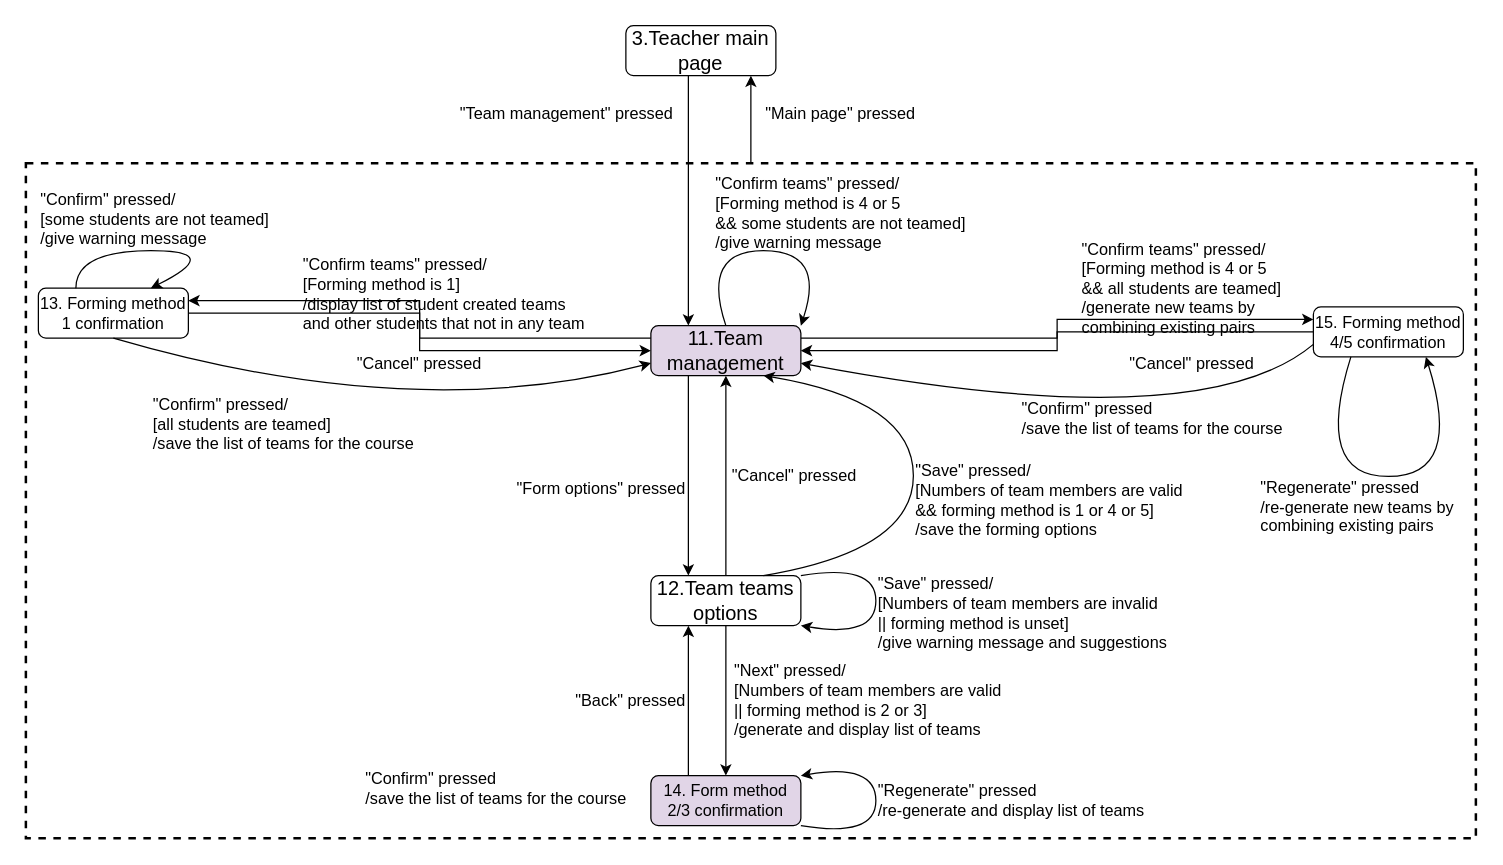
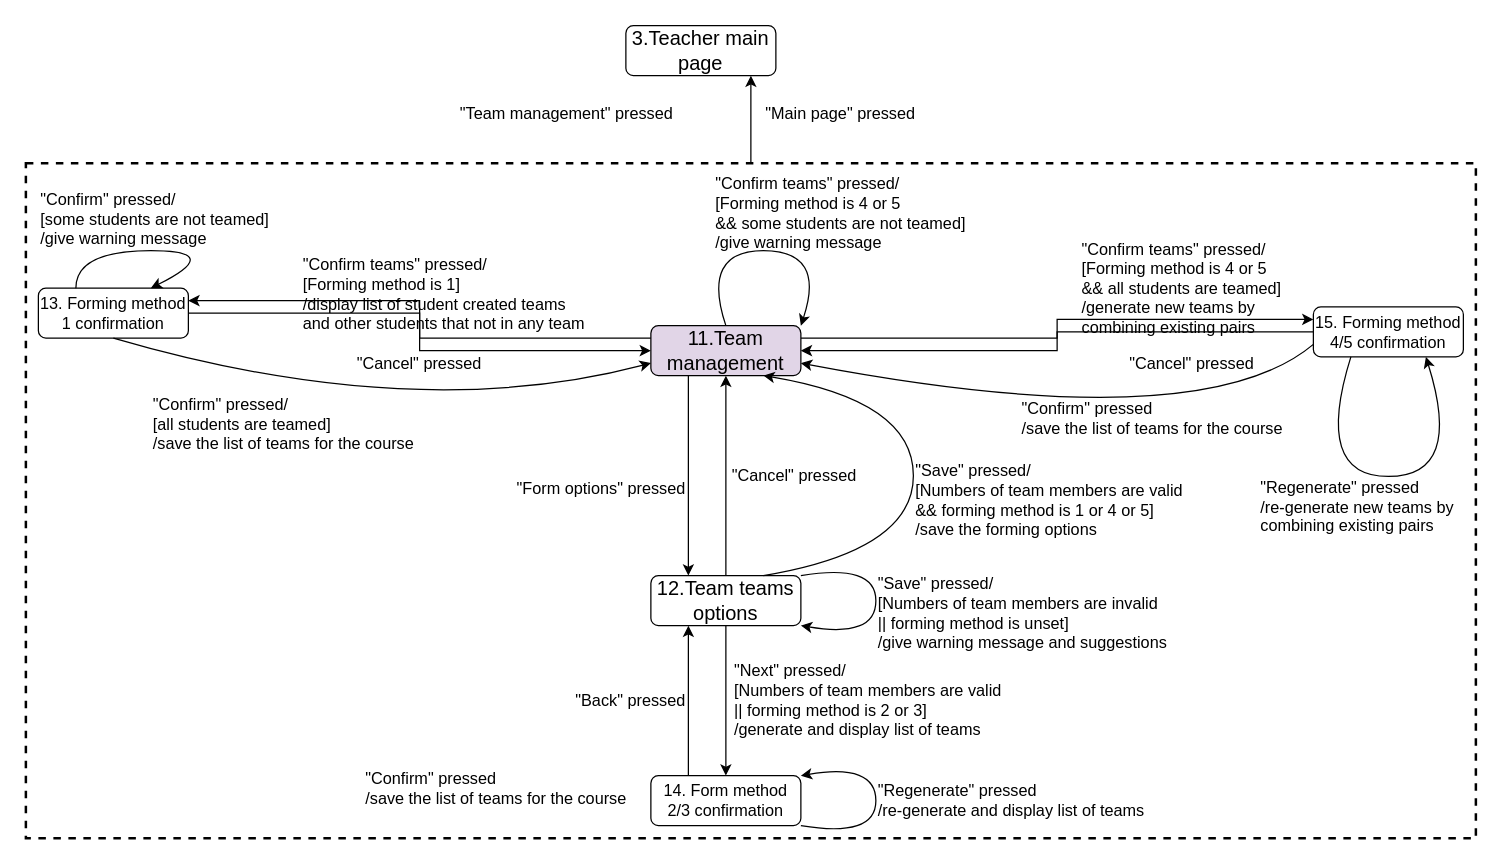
  <mxCell id="0" />
  <mxCell id="1" parent="0" />
  <mxCell id="2" value="" style="rounded=0;whiteSpace=wrap;html=1;align=right;fillColor=none;dashed=1;strokeWidth=2;" parent="1" vertex="1"><mxGeometry x="20" y="130" width="1160" height="540" as="geometry" /></mxCell>
  <mxCell id="3" value="&lt;font style=&quot;font-size: 16px&quot;&gt;3.Teacher main page&lt;/font&gt;" style="rounded=1;whiteSpace=wrap;html=1;" parent="1" vertex="1"><mxGeometry x="500" y="20" width="120" height="40" as="geometry" /></mxCell>
  <mxCell id="4" style="edgeStyle=orthogonalEdgeStyle;rounded=0;orthogonalLoop=1;jettySize=auto;html=1;" parent="1" source="2" target="3" edge="1"><mxGeometry relative="1" as="geometry"><mxPoint x="580" y="60" as="targetPoint" /><Array as="points"><mxPoint x="600" y="90" /><mxPoint x="600" y="90" /></Array></mxGeometry></mxCell>
  <mxCell id="5" style="edgeStyle=orthogonalEdgeStyle;rounded=0;orthogonalLoop=1;jettySize=auto;html=1;exitX=0.25;exitY=1;exitDx=0;exitDy=0;entryX=0.25;entryY=0;entryDx=0;entryDy=0;" parent="1" source="7" target="12" edge="1"><mxGeometry relative="1" as="geometry" /></mxCell>
  <mxCell id="6" style="edgeStyle=orthogonalEdgeStyle;rounded=0;orthogonalLoop=1;jettySize=auto;html=1;exitX=1;exitY=0.25;exitDx=0;exitDy=0;entryX=0;entryY=0.25;entryDx=0;entryDy=0;" parent="1" source="7" target="36" edge="1"><mxGeometry relative="1" as="geometry" /></mxCell>
  <mxCell id="7" value="&lt;font style=&quot;font-size: 16px&quot;&gt;11.Team management&lt;/font&gt;" style="rounded=1;whiteSpace=wrap;html=1;fillColor=#e1d5e7;" parent="1" vertex="1"><mxGeometry x="520" y="260" width="120" height="40" as="geometry" /></mxCell>
  <mxCell id="8" value="&lt;font style=&quot;font-size: 13px&quot;&gt;&quot;Team management&quot; pressed&lt;/font&gt;" style="text;html=1;strokeColor=none;fillColor=none;align=right;verticalAlign=middle;whiteSpace=wrap;rounded=0;" parent="1" vertex="1"><mxGeometry x="360" y="80" width="180" height="20" as="geometry" /></mxCell>
  <mxCell id="9" style="edgeStyle=orthogonalEdgeStyle;rounded=0;orthogonalLoop=1;jettySize=auto;html=1;exitX=0.5;exitY=0;exitDx=0;exitDy=0;" parent="1" source="12" edge="1"><mxGeometry relative="1" as="geometry"><mxPoint x="580" y="300" as="targetPoint" /><Array as="points" /></mxGeometry></mxCell>
  <mxCell id="10" style="edgeStyle=orthogonalEdgeStyle;rounded=0;orthogonalLoop=1;jettySize=auto;html=1;entryX=1;entryY=0.25;entryDx=0;entryDy=0;exitX=0;exitY=0.25;exitDx=0;exitDy=0;" parent="1" source="7" target="17" edge="1"><mxGeometry relative="1" as="geometry"><mxPoint x="510" y="280" as="sourcePoint" /></mxGeometry></mxCell>
  <mxCell id="11" style="edgeStyle=orthogonalEdgeStyle;rounded=0;orthogonalLoop=1;jettySize=auto;html=1;exitX=0.5;exitY=1;exitDx=0;exitDy=0;entryX=0.5;entryY=0;entryDx=0;entryDy=0;" parent="1" source="12" target="28" edge="1"><mxGeometry relative="1" as="geometry" /></mxCell>
  <mxCell id="12" value="&lt;span style=&quot;font-size: 16px&quot;&gt;12.Team teams options&lt;/span&gt;" style="rounded=1;whiteSpace=wrap;html=1;" parent="1" vertex="1"><mxGeometry x="520" y="460" width="120" height="40" as="geometry" /></mxCell>
  <mxCell id="13" value="&lt;span style=&quot;font-size: 13px&quot;&gt;&quot;Form options&quot; pressed&lt;/span&gt;" style="text;html=1;strokeColor=none;fillColor=none;align=right;verticalAlign=middle;whiteSpace=wrap;rounded=0;" parent="1" vertex="1"><mxGeometry x="410" y="380" width="140" height="20" as="geometry" /></mxCell>
  <mxCell id="14" value="" style="curved=1;endArrow=classic;html=1;entryX=1;entryY=1;entryDx=0;entryDy=0;exitX=1;exitY=0;exitDx=0;exitDy=0;" parent="1" source="12" target="12" edge="1"><mxGeometry width="50" height="50" relative="1" as="geometry"><mxPoint x="400" y="570" as="sourcePoint" /><mxPoint x="450" y="520" as="targetPoint" /><Array as="points"><mxPoint x="700" y="450" /><mxPoint x="700" y="510" /></Array></mxGeometry></mxCell>
  <mxCell id="15" value="&lt;span style=&quot;font-size: 13px&quot;&gt;&quot;Save&quot; pressed/&lt;br&gt;[Numbers of team members are invalid&lt;br&gt;|| forming method is unset]&lt;br&gt;/give warning message and suggestions&lt;br&gt;&lt;/span&gt;" style="text;html=1;strokeColor=none;fillColor=none;align=left;verticalAlign=middle;whiteSpace=wrap;rounded=0;" parent="1" vertex="1"><mxGeometry x="700" y="460" width="240" height="60" as="geometry" /></mxCell>
  <mxCell id="16" style="edgeStyle=orthogonalEdgeStyle;rounded=0;orthogonalLoop=1;jettySize=auto;html=1;exitX=1;exitY=0.5;exitDx=0;exitDy=0;entryX=0;entryY=0.5;entryDx=0;entryDy=0;" parent="1" source="17" target="7" edge="1"><mxGeometry relative="1" as="geometry"><mxPoint x="510" y="300" as="targetPoint" /></mxGeometry></mxCell>
  <mxCell id="17" value="&lt;font style=&quot;font-size: 13px&quot;&gt;13. Forming method 1 confirmation&lt;/font&gt;" style="rounded=1;whiteSpace=wrap;html=1;" parent="1" vertex="1"><mxGeometry x="30" y="230" width="120" height="40" as="geometry" /></mxCell>
  <mxCell id="18" value="" style="curved=1;endArrow=classic;html=1;entryX=0.75;entryY=0;entryDx=0;entryDy=0;exitX=0.25;exitY=0;exitDx=0;exitDy=0;" parent="1" source="17" target="17" edge="1"><mxGeometry width="50" height="50" relative="1" as="geometry"><mxPoint x="100" y="120" as="sourcePoint" /><mxPoint x="120" y="160" as="targetPoint" /><Array as="points"><mxPoint x="60" y="200" /><mxPoint x="180" y="200" /></Array></mxGeometry></mxCell>
  <mxCell id="19" value="&lt;span style=&quot;font-size: 13px&quot;&gt;&quot;Confirm&quot; pressed/&lt;br&gt;[all students are teamed]&lt;br&gt;/save the list of teams for the course&lt;br&gt;&lt;/span&gt;" style="text;html=1;strokeColor=none;fillColor=none;align=left;verticalAlign=middle;whiteSpace=wrap;rounded=0;" parent="1" vertex="1"><mxGeometry x="120" y="314" width="220" height="50" as="geometry" /></mxCell>
  <mxCell id="20" value="&lt;span style=&quot;font-size: 13px&quot;&gt;&quot;Main page&quot; pressed&lt;/span&gt;" style="text;html=1;strokeColor=none;fillColor=none;align=left;verticalAlign=middle;whiteSpace=wrap;rounded=0;" parent="1" vertex="1"><mxGeometry x="610" y="80" width="130" height="20" as="geometry" /></mxCell>
  <mxCell id="21" value="&lt;span style=&quot;font-size: 13px&quot;&gt;&quot;Cancel&quot; pressed&lt;br&gt;&lt;/span&gt;" style="text;html=1;strokeColor=none;fillColor=none;align=center;verticalAlign=middle;whiteSpace=wrap;rounded=0;" parent="1" vertex="1"><mxGeometry x="580" y="370" width="110" height="20" as="geometry" /></mxCell>
  <mxCell id="22" value="" style="curved=1;endArrow=classic;html=1;exitX=0.75;exitY=0;exitDx=0;exitDy=0;entryX=0.75;entryY=1;entryDx=0;entryDy=0;" parent="1" source="12" target="7" edge="1"><mxGeometry width="50" height="50" relative="1" as="geometry"><mxPoint x="260" y="750" as="sourcePoint" /><mxPoint x="310" y="700" as="targetPoint" /><Array as="points"><mxPoint x="730" y="440" /><mxPoint x="730" y="320" /></Array></mxGeometry></mxCell>
  <mxCell id="23" value="&lt;span style=&quot;font-size: 13px&quot;&gt;&quot;Save&quot; pressed/&lt;br&gt;[Numbers of team members are valid&lt;br&gt;&amp;amp;&amp;amp; forming method is 1 or 4 or 5]&lt;br&gt;/save the forming options&lt;br&gt;&lt;/span&gt;" style="text;html=1;strokeColor=none;fillColor=none;align=left;verticalAlign=middle;whiteSpace=wrap;rounded=0;" parent="1" vertex="1"><mxGeometry x="730" y="370" width="220" height="60" as="geometry" /></mxCell>
  <mxCell id="24" value="&lt;span style=&quot;font-size: 13px&quot;&gt;&quot;Cancel&quot; pressed&lt;br&gt;&lt;/span&gt;" style="text;html=1;strokeColor=none;fillColor=none;align=center;verticalAlign=middle;whiteSpace=wrap;rounded=0;" parent="1" vertex="1"><mxGeometry x="280" y="280" width="110" height="20" as="geometry" /></mxCell>
  <mxCell id="25" value="&lt;span style=&quot;font-size: 13px&quot;&gt;&quot;Confirm teams&quot; pressed/&lt;br&gt;[Forming method is 1]&lt;br&gt;/&lt;/span&gt;&lt;span style=&quot;font-size: 13px&quot;&gt;display list of student created teams and other students that not in any team&lt;/span&gt;&lt;span style=&quot;font-size: 13px&quot;&gt;&lt;br&gt;&lt;/span&gt;" style="text;html=1;strokeColor=none;fillColor=none;align=left;verticalAlign=middle;whiteSpace=wrap;rounded=0;" parent="1" vertex="1"><mxGeometry x="240" y="200" width="230" height="70" as="geometry" /></mxCell>
  <mxCell id="26" value="" style="curved=1;endArrow=classic;html=1;entryX=0;entryY=0.75;entryDx=0;entryDy=0;exitX=0.5;exitY=1;exitDx=0;exitDy=0;" parent="1" source="17" target="7" edge="1"><mxGeometry width="50" height="50" relative="1" as="geometry"><mxPoint x="170" y="720" as="sourcePoint" /><mxPoint x="220" y="670" as="targetPoint" /><Array as="points"><mxPoint x="330" y="340" /></Array></mxGeometry></mxCell>
  <mxCell id="27" style="edgeStyle=orthogonalEdgeStyle;rounded=0;orthogonalLoop=1;jettySize=auto;html=1;exitX=0.25;exitY=0;exitDx=0;exitDy=0;entryX=0.25;entryY=1;entryDx=0;entryDy=0;" parent="1" source="28" target="12" edge="1"><mxGeometry relative="1" as="geometry" /></mxCell>
- <mxCell id="28" value="&lt;font style=&quot;font-size: 13px&quot;&gt;14. Form method 2/3 confirmation&lt;/font&gt;" style="rounded=1;whiteSpace=wrap;html=1;fillColor=#e1d5e7;" parent="1" vertex="1"><mxGeometry x="520" y="620" width="120" height="40" as="geometry" /></mxCell>
+ <mxCell id="28" value="&lt;font style=&quot;font-size: 13px&quot;&gt;14. Form method 2/3 confirmation&lt;/font&gt;" style="rounded=1;whiteSpace=wrap;html=1;" parent="1" vertex="1"><mxGeometry x="520" y="620" width="120" height="40" as="geometry" /></mxCell>
  <mxCell id="29" value="&lt;span style=&quot;font-size: 13px&quot;&gt;&quot;Next&quot; pressed/&lt;br&gt;[Numbers of team members are valid&lt;br&gt;|| forming method is 2 or 3]&lt;br&gt;/generate and display list of teams&lt;br&gt;&lt;/span&gt;" style="text;html=1;strokeColor=none;fillColor=none;align=left;verticalAlign=middle;whiteSpace=wrap;rounded=0;" parent="1" vertex="1"><mxGeometry x="585" y="530" width="230" height="60" as="geometry" /></mxCell>
  <mxCell id="30" value="&lt;span style=&quot;font-size: 13px&quot;&gt;&quot;Back&quot; pressed&lt;/span&gt;" style="text;html=1;strokeColor=none;fillColor=none;align=right;verticalAlign=middle;whiteSpace=wrap;rounded=0;" parent="1" vertex="1"><mxGeometry x="440" y="550" width="110" height="20" as="geometry" /></mxCell>
  <mxCell id="31" value="" style="curved=1;endArrow=classic;html=1;entryX=1;entryY=0;entryDx=0;entryDy=0;exitX=1;exitY=1;exitDx=0;exitDy=0;" parent="1" source="28" target="28" edge="1"><mxGeometry width="50" height="50" relative="1" as="geometry"><mxPoint x="170" y="730" as="sourcePoint" /><mxPoint x="220" y="680" as="targetPoint" /><Array as="points"><mxPoint x="700" y="670" /><mxPoint x="700" y="610" /></Array></mxGeometry></mxCell>
  <mxCell id="32" value="&lt;span style=&quot;font-size: 13px&quot;&gt;&quot;Regenerate&quot; pressed&lt;br&gt;/re-generate and display list of teams&lt;br&gt;&lt;/span&gt;" style="text;html=1;strokeColor=none;fillColor=none;align=left;verticalAlign=middle;whiteSpace=wrap;rounded=0;" parent="1" vertex="1"><mxGeometry x="700" y="620" width="230" height="40" as="geometry" /></mxCell>
  <mxCell id="33" value="&lt;span style=&quot;font-size: 13px&quot;&gt;&quot;Confirm&quot; pressed&lt;br&gt;/save the list of teams for the course&lt;br&gt;&lt;/span&gt;" style="text;html=1;strokeColor=none;fillColor=none;align=left;verticalAlign=middle;whiteSpace=wrap;rounded=0;" parent="1" vertex="1"><mxGeometry x="290" y="610" width="220" height="40" as="geometry" /></mxCell>
  <mxCell id="34" value="&lt;span style=&quot;font-size: 13px&quot;&gt;&quot;Confirm&quot; pressed/&lt;br&gt;[some students are not teamed]&lt;br&gt;/give warning message&lt;br&gt;&lt;/span&gt;" style="text;html=1;strokeColor=none;fillColor=none;align=left;verticalAlign=middle;whiteSpace=wrap;rounded=0;" parent="1" vertex="1"><mxGeometry x="30" y="150" width="200" height="50" as="geometry" /></mxCell>
  <mxCell id="35" style="edgeStyle=orthogonalEdgeStyle;rounded=0;orthogonalLoop=1;jettySize=auto;html=1;exitX=0;exitY=0.5;exitDx=0;exitDy=0;entryX=1;entryY=0.5;entryDx=0;entryDy=0;" parent="1" source="36" target="7" edge="1"><mxGeometry relative="1" as="geometry" /></mxCell>
  <mxCell id="36" value="&lt;font style=&quot;font-size: 13px&quot;&gt;15. Forming method 4/5 confirmation&lt;/font&gt;" style="rounded=1;whiteSpace=wrap;html=1;" parent="1" vertex="1"><mxGeometry x="1050" y="245" width="120" height="40" as="geometry" /></mxCell>
  <mxCell id="37" value="&lt;span style=&quot;font-size: 13px&quot;&gt;&quot;Confirm teams&quot; pressed/&lt;br&gt;[Forming method is 4 or 5&lt;br&gt;&amp;amp;&amp;amp; all students are teamed]&lt;br&gt;/generate new teams by combining existing pairs&lt;/span&gt;&lt;span style=&quot;font-size: 13px&quot;&gt;&lt;br&gt;&lt;/span&gt;" style="text;html=1;strokeColor=none;fillColor=none;align=left;verticalAlign=middle;whiteSpace=wrap;rounded=0;" parent="1" vertex="1"><mxGeometry x="862.5" y="190.67" width="180" height="79.33" as="geometry" /></mxCell>
  <mxCell id="38" value="" style="curved=1;endArrow=classic;html=1;exitX=0.5;exitY=0;exitDx=0;exitDy=0;entryX=1;entryY=0;entryDx=0;entryDy=0;" parent="1" source="7" target="7" edge="1"><mxGeometry width="50" height="50" relative="1" as="geometry"><mxPoint x="630" y="240.67" as="sourcePoint" /><mxPoint x="680" y="190.67" as="targetPoint" /><Array as="points"><mxPoint x="560" y="200" /><mxPoint x="660" y="200" /></Array></mxGeometry></mxCell>
  <mxCell id="39" value="&lt;span style=&quot;font-size: 13px&quot;&gt;&quot;Confirm teams&quot; pressed/&lt;br&gt;[Forming method is 4 or 5&lt;br&gt;&amp;amp;&amp;amp; some students are not teamed]&lt;br&gt;&lt;/span&gt;&lt;span style=&quot;font-size: 13px&quot;&gt;/give warning message&lt;br&gt;&lt;/span&gt;" style="text;html=1;strokeColor=none;fillColor=none;align=left;verticalAlign=middle;whiteSpace=wrap;rounded=0;" parent="1" vertex="1"><mxGeometry x="570" y="140.67" width="215" height="59.33" as="geometry" /></mxCell>
  <mxCell id="40" value="&lt;span style=&quot;font-size: 13px&quot;&gt;&quot;Cancel&quot; pressed&lt;br&gt;&lt;/span&gt;" style="text;html=1;strokeColor=none;fillColor=none;align=center;verticalAlign=middle;whiteSpace=wrap;rounded=0;" parent="1" vertex="1"><mxGeometry x="897.5" y="280" width="110" height="20" as="geometry" /></mxCell>
  <mxCell id="41" value="" style="curved=1;endArrow=classic;html=1;entryX=1;entryY=0.75;entryDx=0;entryDy=0;exitX=0;exitY=0.75;exitDx=0;exitDy=0;" parent="1" source="36" target="7" edge="1"><mxGeometry width="50" height="50" relative="1" as="geometry"><mxPoint x="1020" y="330.67" as="sourcePoint" /><mxPoint x="1080" y="320" as="targetPoint" /><Array as="points"><mxPoint x="960" y="350.67" /></Array></mxGeometry></mxCell>
  <mxCell id="42" value="&lt;span style=&quot;font-size: 13px&quot;&gt;&quot;Confirm&quot; pressed&lt;br&gt;/save the list of teams for the course&lt;br&gt;&lt;/span&gt;" style="text;html=1;strokeColor=none;fillColor=none;align=left;verticalAlign=middle;whiteSpace=wrap;rounded=0;" parent="1" vertex="1"><mxGeometry x="815" y="314" width="220" height="40" as="geometry" /></mxCell>
  <mxCell id="43" value="" style="curved=1;endArrow=classic;html=1;entryX=0.75;entryY=1;entryDx=0;entryDy=0;exitX=0.25;exitY=1;exitDx=0;exitDy=0;" parent="1" source="36" target="36" edge="1"><mxGeometry width="50" height="50" relative="1" as="geometry"><mxPoint x="1110" y="340.67" as="sourcePoint" /><mxPoint x="1140" y="450" as="targetPoint" /><Array as="points"><mxPoint x="1050" y="380.67" /><mxPoint x="1170" y="380.67" /></Array></mxGeometry></mxCell>
  <mxCell id="44" value="&lt;span style=&quot;font-size: 13px&quot;&gt;&quot;Regenerate&quot; pressed&lt;br&gt;/re-&lt;/span&gt;&lt;span style=&quot;font-size: 13px&quot;&gt;generate new teams by combining existing pairs&lt;/span&gt;&lt;span style=&quot;font-size: 13px&quot;&gt;&lt;br&gt;&lt;/span&gt;" style="text;html=1;strokeColor=none;fillColor=none;align=left;verticalAlign=middle;whiteSpace=wrap;rounded=0;" parent="1" vertex="1"><mxGeometry x="1006.25" y="380" width="163.75" height="50.67" as="geometry" /></mxCell>
- <mxCell id="45" value="" style="endArrow=classic;html=1;edgeStyle=elbowEdgeStyle;" parent="1" source="3" target="7" edge="1"><mxGeometry width="50" height="50" relative="1" as="geometry"><mxPoint x="710" y="25" as="sourcePoint" /><mxPoint x="760" y="-25" as="targetPoint" /><Array as="points"><mxPoint x="550" y="110" /><mxPoint x="550" y="90" /><mxPoint x="590" y="70" /><mxPoint x="600" y="70" /><mxPoint x="590" y="80" /></Array></mxGeometry></mxCell>
